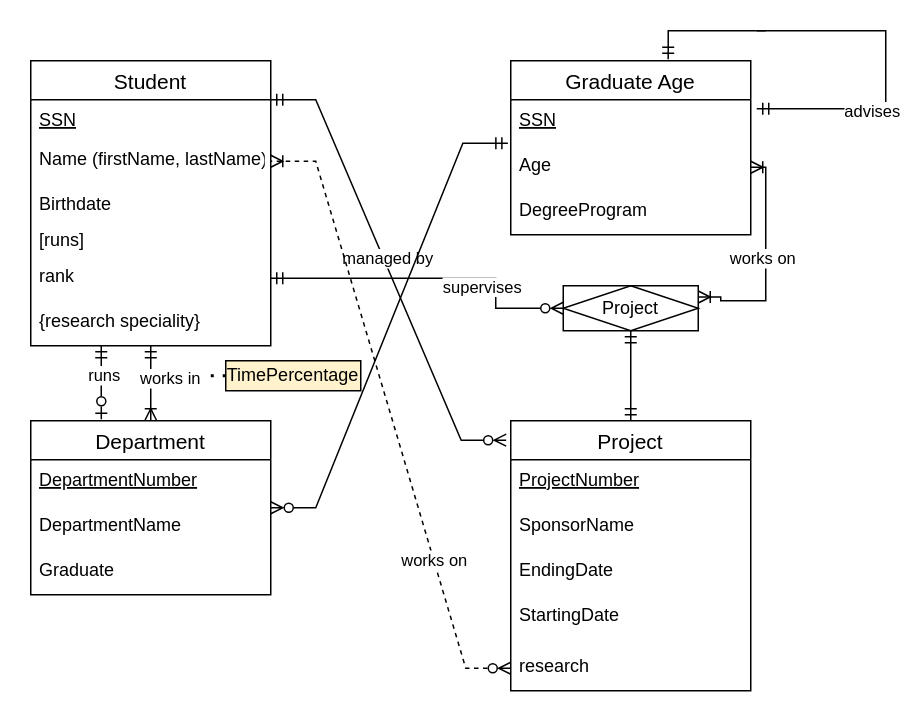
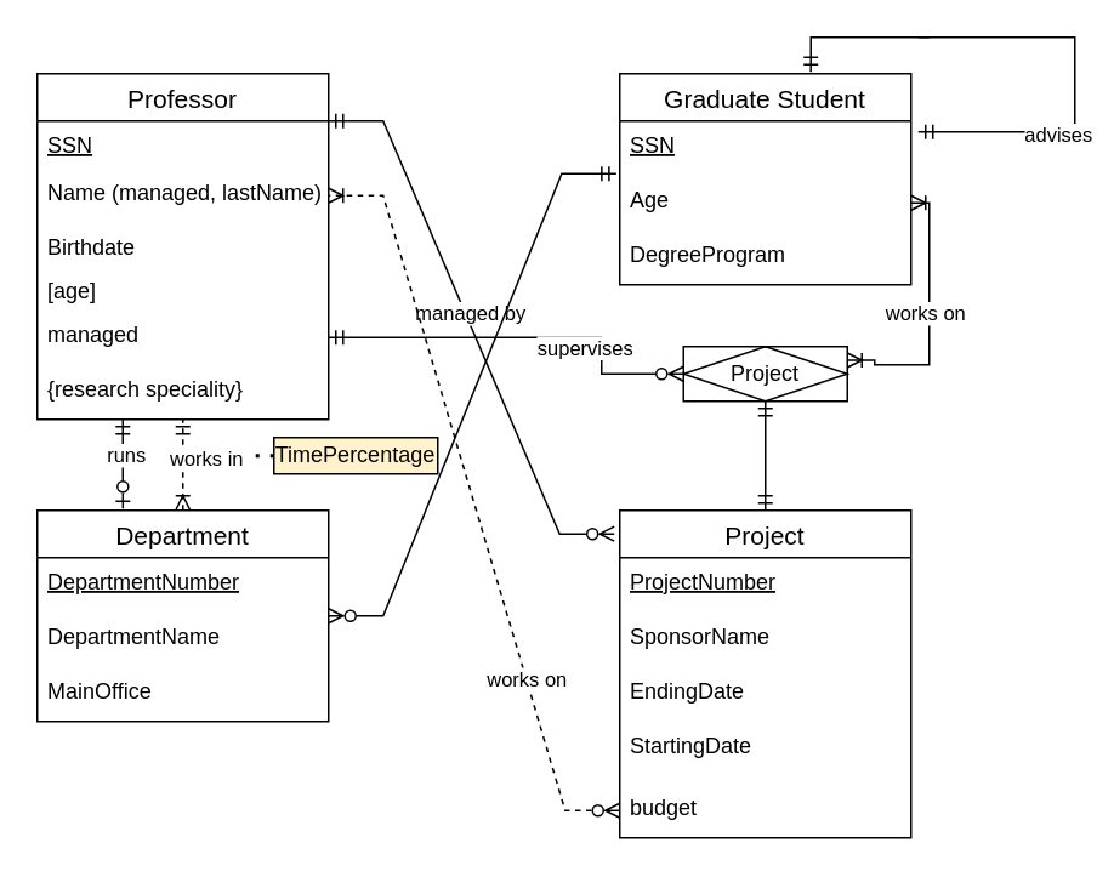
  <mxCell id="0" />
  <mxCell id="1" parent="0" />
- <mxCell id="2" value="Student" style="swimlane;fontStyle=0;childLayout=stackLayout;horizontal=1;startSize=26;horizontalStack=0;resizeParent=1;resizeParentMax=0;resizeLast=0;collapsible=1;marginBottom=0;align=center;fontSize=14;" vertex="1" parent="1"><mxGeometry x="20" y="40" width="160" height="190" as="geometry" /></mxCell>
+ <mxCell id="2" value="Professor" style="swimlane;fontStyle=0;childLayout=stackLayout;horizontal=1;startSize=26;horizontalStack=0;resizeParent=1;resizeParentMax=0;resizeLast=0;collapsible=1;marginBottom=0;align=center;fontSize=14;" vertex="1" parent="1"><mxGeometry x="20" y="40" width="160" height="190" as="geometry" /></mxCell>
  <mxCell id="3" value="SSN&#10;" style="text;strokeColor=none;fillColor=none;spacingLeft=4;spacingRight=4;overflow=hidden;rotatable=0;points=[[0,0.5],[1,0.5]];portConstraint=eastwest;fontSize=12;fontStyle=4" vertex="1" parent="2"><mxGeometry y="26" width="160" height="26" as="geometry" /></mxCell>
- <mxCell id="4" value="Name (firstName, lastName)" style="text;strokeColor=none;fillColor=none;spacingLeft=4;spacingRight=4;overflow=hidden;rotatable=0;points=[[0,0.5],[1,0.5]];portConstraint=eastwest;fontSize=12;" vertex="1" parent="2"><mxGeometry y="52" width="160" height="30" as="geometry" /></mxCell>
+ <mxCell id="4" value="Name (managed, lastName)" style="text;strokeColor=none;fillColor=none;spacingLeft=4;spacingRight=4;overflow=hidden;rotatable=0;points=[[0,0.5],[1,0.5]];portConstraint=eastwest;fontSize=12;" vertex="1" parent="2"><mxGeometry y="52" width="160" height="30" as="geometry" /></mxCell>
  <mxCell id="5" value="Birthdate" style="text;strokeColor=none;fillColor=none;spacingLeft=4;spacingRight=4;overflow=hidden;rotatable=0;points=[[0,0.5],[1,0.5]];portConstraint=eastwest;fontSize=12;" vertex="1" parent="2"><mxGeometry y="82" width="160" height="24" as="geometry" /></mxCell>
- <mxCell id="6" value="[runs]" style="text;strokeColor=none;fillColor=none;spacingLeft=4;spacingRight=4;overflow=hidden;rotatable=0;points=[[0,0.5],[1,0.5]];portConstraint=eastwest;fontSize=12;" vertex="1" parent="2"><mxGeometry y="106" width="160" height="24" as="geometry" /></mxCell>
- <mxCell id="7" value="rank" style="text;strokeColor=none;fillColor=none;spacingLeft=4;spacingRight=4;overflow=hidden;rotatable=0;points=[[0,0.5],[1,0.5]];portConstraint=eastwest;fontSize=12;" vertex="1" parent="2"><mxGeometry y="130" width="160" height="30" as="geometry" /></mxCell>
+ <mxCell id="6" value="[age]" style="text;strokeColor=none;fillColor=none;spacingLeft=4;spacingRight=4;overflow=hidden;rotatable=0;points=[[0,0.5],[1,0.5]];portConstraint=eastwest;fontSize=12;" vertex="1" parent="2"><mxGeometry y="106" width="160" height="24" as="geometry" /></mxCell>
+ <mxCell id="7" value="managed" style="text;strokeColor=none;fillColor=none;spacingLeft=4;spacingRight=4;overflow=hidden;rotatable=0;points=[[0,0.5],[1,0.5]];portConstraint=eastwest;fontSize=12;" vertex="1" parent="2"><mxGeometry y="130" width="160" height="30" as="geometry" /></mxCell>
  <mxCell id="8" value="{research speciality}" style="text;strokeColor=none;fillColor=none;spacingLeft=4;spacingRight=4;overflow=hidden;rotatable=0;points=[[0,0.5],[1,0.5]];portConstraint=eastwest;fontSize=12;" vertex="1" parent="2"><mxGeometry y="160" width="160" height="30" as="geometry" /></mxCell>
  <mxCell id="9" value="Project" style="swimlane;fontStyle=0;childLayout=stackLayout;horizontal=1;startSize=26;horizontalStack=0;resizeParent=1;resizeParentMax=0;resizeLast=0;collapsible=1;marginBottom=0;align=center;fontSize=14;" vertex="1" parent="1"><mxGeometry x="340" y="280" width="160" height="180" as="geometry" /></mxCell>
  <mxCell id="10" value="ProjectNumber" style="text;strokeColor=none;fillColor=none;spacingLeft=4;spacingRight=4;overflow=hidden;rotatable=0;points=[[0,0.5],[1,0.5]];portConstraint=eastwest;fontSize=12;fontStyle=4" vertex="1" parent="9"><mxGeometry y="26" width="160" height="30" as="geometry" /></mxCell>
  <mxCell id="11" value="SponsorName" style="text;strokeColor=none;fillColor=none;spacingLeft=4;spacingRight=4;overflow=hidden;rotatable=0;points=[[0,0.5],[1,0.5]];portConstraint=eastwest;fontSize=12;" vertex="1" parent="9"><mxGeometry y="56" width="160" height="30" as="geometry" /></mxCell>
  <mxCell id="12" value="EndingDate" style="text;strokeColor=none;fillColor=none;spacingLeft=4;spacingRight=4;overflow=hidden;rotatable=0;points=[[0,0.5],[1,0.5]];portConstraint=eastwest;fontSize=12;" vertex="1" parent="9"><mxGeometry y="86" width="160" height="30" as="geometry" /></mxCell>
  <mxCell id="13" value="StartingDate" style="text;strokeColor=none;fillColor=none;spacingLeft=4;spacingRight=4;overflow=hidden;rotatable=0;points=[[0,0.5],[1,0.5]];portConstraint=eastwest;fontSize=12;" vertex="1" parent="9"><mxGeometry y="116" width="160" height="34" as="geometry" /></mxCell>
- <mxCell id="14" value="research" style="text;strokeColor=none;fillColor=none;spacingLeft=4;spacingRight=4;overflow=hidden;rotatable=0;points=[[0,0.5],[1,0.5]];portConstraint=eastwest;fontSize=12;" vertex="1" parent="9"><mxGeometry y="150" width="160" height="30" as="geometry" /></mxCell>
- <mxCell id="15" value="Graduate Age" style="swimlane;fontStyle=0;childLayout=stackLayout;horizontal=1;startSize=26;horizontalStack=0;resizeParent=1;resizeParentMax=0;resizeLast=0;collapsible=1;marginBottom=0;align=center;fontSize=14;" vertex="1" parent="1"><mxGeometry x="340" y="40" width="160" height="116" as="geometry" /></mxCell>
+ <mxCell id="14" value="budget" style="text;strokeColor=none;fillColor=none;spacingLeft=4;spacingRight=4;overflow=hidden;rotatable=0;points=[[0,0.5],[1,0.5]];portConstraint=eastwest;fontSize=12;" vertex="1" parent="9"><mxGeometry y="150" width="160" height="30" as="geometry" /></mxCell>
+ <mxCell id="15" value="Graduate Student" style="swimlane;fontStyle=0;childLayout=stackLayout;horizontal=1;startSize=26;horizontalStack=0;resizeParent=1;resizeParentMax=0;resizeLast=0;collapsible=1;marginBottom=0;align=center;fontSize=14;" vertex="1" parent="1"><mxGeometry x="340" y="40" width="160" height="116" as="geometry" /></mxCell>
  <mxCell id="16" value="SSN" style="text;strokeColor=none;fillColor=none;spacingLeft=4;spacingRight=4;overflow=hidden;rotatable=0;points=[[0,0.5],[1,0.5]];portConstraint=eastwest;fontSize=12;fontStyle=4" vertex="1" parent="15"><mxGeometry y="26" width="160" height="30" as="geometry" /></mxCell>
  <mxCell id="17" value="Age" style="text;strokeColor=none;fillColor=none;spacingLeft=4;spacingRight=4;overflow=hidden;rotatable=0;points=[[0,0.5],[1,0.5]];portConstraint=eastwest;fontSize=12;" vertex="1" parent="15"><mxGeometry y="56" width="160" height="30" as="geometry" /></mxCell>
  <mxCell id="18" value="DegreeProgram" style="text;strokeColor=none;fillColor=none;spacingLeft=4;spacingRight=4;overflow=hidden;rotatable=0;points=[[0,0.5],[1,0.5]];portConstraint=eastwest;fontSize=12;" vertex="1" parent="15"><mxGeometry y="86" width="160" height="30" as="geometry" /></mxCell>
  <mxCell id="19" value="Department" style="swimlane;fontStyle=0;childLayout=stackLayout;horizontal=1;startSize=26;horizontalStack=0;resizeParent=1;resizeParentMax=0;resizeLast=0;collapsible=1;marginBottom=0;align=center;fontSize=14;" vertex="1" parent="1"><mxGeometry x="20" y="280" width="160" height="116" as="geometry" /></mxCell>
  <mxCell id="20" value="DepartmentNumber" style="text;strokeColor=none;fillColor=none;spacingLeft=4;spacingRight=4;overflow=hidden;rotatable=0;points=[[0,0.5],[1,0.5]];portConstraint=eastwest;fontSize=12;fontStyle=4" vertex="1" parent="19"><mxGeometry y="26" width="160" height="30" as="geometry" /></mxCell>
  <mxCell id="21" value="DepartmentName" style="text;strokeColor=none;fillColor=none;spacingLeft=4;spacingRight=4;overflow=hidden;rotatable=0;points=[[0,0.5],[1,0.5]];portConstraint=eastwest;fontSize=12;" vertex="1" parent="19"><mxGeometry y="56" width="160" height="30" as="geometry" /></mxCell>
- <mxCell id="22" value="Graduate" style="text;strokeColor=none;fillColor=none;spacingLeft=4;spacingRight=4;overflow=hidden;rotatable=0;points=[[0,0.5],[1,0.5]];portConstraint=eastwest;fontSize=12;" vertex="1" parent="19"><mxGeometry y="86" width="160" height="30" as="geometry" /></mxCell>
+ <mxCell id="22" value="MainOffice" style="text;strokeColor=none;fillColor=none;spacingLeft=4;spacingRight=4;overflow=hidden;rotatable=0;points=[[0,0.5],[1,0.5]];portConstraint=eastwest;fontSize=12;" vertex="1" parent="19"><mxGeometry y="86" width="160" height="30" as="geometry" /></mxCell>
  <mxCell id="23" value="" style="edgeStyle=entityRelationEdgeStyle;fontSize=12;html=1;endArrow=ERzeroToMany;endFill=0;rounded=0;entryX=-0.019;entryY=0.072;entryDx=0;entryDy=0;entryPerimeter=0;startArrow=ERmandOne;startFill=0;" edge="1" parent="1" target="9"><mxGeometry width="100" height="100" relative="1" as="geometry"><mxPoint x="180" y="66" as="sourcePoint" /><mxPoint x="330" y="280" as="targetPoint" /></mxGeometry></mxCell>
  <mxCell id="24" value="managed by" style="edgeLabel;html=1;align=center;verticalAlign=middle;resizable=0;points=[];" vertex="1" connectable="0" parent="23"><mxGeometry x="-0.049" y="2" relative="1" as="geometry"><mxPoint as="offset" /></mxGeometry></mxCell>
  <mxCell id="25" value="" style="edgeStyle=orthogonalEdgeStyle;fontSize=12;html=1;endArrow=ERoneToMany;startArrow=ERoneToMany;rounded=0;startFill=0;entryX=1;entryY=0.5;entryDx=0;entryDy=0;endFill=0;exitX=1;exitY=0.25;exitDx=0;exitDy=0;" edge="1" parent="1" source="40" target="17"><mxGeometry width="100" height="100" relative="1" as="geometry"><mxPoint x="480" y="210" as="sourcePoint" /><mxPoint x="620" y="90" as="targetPoint" /><Array as="points"><mxPoint x="480" y="198" /><mxPoint x="480" y="200" /><mxPoint x="510" y="200" /><mxPoint x="510" y="111" /></Array></mxGeometry></mxCell>
  <mxCell id="26" value="works on" style="edgeLabel;html=1;align=center;verticalAlign=middle;resizable=0;points=[];" vertex="1" connectable="0" parent="25"><mxGeometry x="0.036" y="3" relative="1" as="geometry"><mxPoint as="offset" /></mxGeometry></mxCell>
- <mxCell id="27" value="" style="fontSize=12;html=1;endArrow=ERmandOne;startArrow=ERoneToMany;rounded=0;startFill=0;exitX=0.5;exitY=0;exitDx=0;exitDy=0;" edge="1" parent="1" source="19" target="8"><mxGeometry width="100" height="100" relative="1" as="geometry"><mxPoint x="98" y="280" as="sourcePoint" /><mxPoint x="440" y="300" as="targetPoint" /><Array as="points" /></mxGeometry></mxCell>
+ <mxCell id="27" value="" style="fontSize=12;html=1;endArrow=ERmandOne;startArrow=ERoneToMany;rounded=0;startFill=0;exitX=0.5;exitY=0;exitDx=0;exitDy=0;dashed=1;" edge="1" parent="1" source="19" target="8"><mxGeometry width="100" height="100" relative="1" as="geometry"><mxPoint x="98" y="280" as="sourcePoint" /><mxPoint x="440" y="300" as="targetPoint" /><Array as="points" /></mxGeometry></mxCell>
  <mxCell id="28" value="works in" style="edgeLabel;html=1;align=center;verticalAlign=middle;resizable=0;points=[];" vertex="1" connectable="0" parent="27"><mxGeometry x="0.451" relative="1" as="geometry"><mxPoint x="12" y="7" as="offset" /></mxGeometry></mxCell>
  <mxCell id="29" value="" style="endArrow=none;dashed=1;html=1;dashPattern=1 3;strokeWidth=2;rounded=0;" edge="1" parent="1"><mxGeometry width="50" height="50" relative="1" as="geometry"><mxPoint x="140" y="250" as="sourcePoint" /><mxPoint x="150" y="250" as="targetPoint" /></mxGeometry></mxCell>
  <mxCell id="30" value="TimePercentage" style="rounded=0;whiteSpace=wrap;html=1;fillColor=#fff2cc;" vertex="1" parent="1"><mxGeometry x="150" y="240" width="90" height="20" as="geometry" /></mxCell>
  <mxCell id="31" value="" style="fontSize=12;html=1;endArrow=ERmandOne;startArrow=none;rounded=0;entryX=0.656;entryY=-0.009;entryDx=0;entryDy=0;entryPerimeter=0;endFill=0;startFill=0;edgeStyle=orthogonalEdgeStyle;" edge="1" parent="1" target="15"><mxGeometry width="100" height="100" relative="1" as="geometry"><mxPoint x="510" y="20" as="sourcePoint" /><mxPoint x="440" y="290" as="targetPoint" /><Array as="points"><mxPoint x="500" y="20" /><mxPoint x="445" y="20" /></Array></mxGeometry></mxCell>
  <mxCell id="32" value="" style="fontSize=12;html=1;endArrow=ERmandOne;startArrow=none;rounded=0;entryX=1.025;entryY=0.2;entryDx=0;entryDy=0;entryPerimeter=0;endFill=0;startFill=0;edgeStyle=orthogonalEdgeStyle;" edge="1" parent="1" target="16"><mxGeometry width="100" height="100" relative="1" as="geometry"><mxPoint x="504" y="20" as="sourcePoint" /><mxPoint x="454.96" y="48.956" as="targetPoint" /><Array as="points"><mxPoint x="590" y="20" /><mxPoint x="590" y="72" /></Array></mxGeometry></mxCell>
  <mxCell id="33" value="advises" style="edgeLabel;html=1;align=center;verticalAlign=middle;resizable=0;points=[];" vertex="1" connectable="0" parent="32"><mxGeometry x="0.264" y="1" relative="1" as="geometry"><mxPoint x="-6" as="offset" /></mxGeometry></mxCell>
  <mxCell id="34" value="" style="edgeStyle=entityRelationEdgeStyle;fontSize=12;html=1;endArrow=ERoneToMany;rounded=0;entryX=1;entryY=0.5;entryDx=0;entryDy=0;exitX=0;exitY=0.5;exitDx=0;exitDy=0;startArrow=ERzeroToMany;startFill=0;dashed=1;" edge="1" parent="1" source="14" target="4"><mxGeometry width="100" height="100" relative="1" as="geometry"><mxPoint x="280" y="320" as="sourcePoint" /><mxPoint x="420" y="320" as="targetPoint" /></mxGeometry></mxCell>
  <mxCell id="35" value="works on" style="edgeLabel;html=1;align=center;verticalAlign=middle;resizable=0;points=[];" vertex="1" connectable="0" parent="34"><mxGeometry x="-0.485" relative="1" as="geometry"><mxPoint as="offset" /></mxGeometry></mxCell>
  <mxCell id="36" value="" style="fontSize=12;html=1;endArrow=ERmandOne;rounded=0;exitX=0.294;exitY=-0.009;exitDx=0;exitDy=0;exitPerimeter=0;startArrow=ERzeroToOne;startFill=0;" edge="1" parent="1" source="19"><mxGeometry width="100" height="100" relative="1" as="geometry"><mxPoint x="320" y="400" as="sourcePoint" /><mxPoint x="67" y="230" as="targetPoint" /></mxGeometry></mxCell>
  <mxCell id="37" value="runs" style="edgeLabel;html=1;align=center;verticalAlign=middle;resizable=0;points=[];" vertex="1" connectable="0" parent="36"><mxGeometry x="-0.389" y="-1" relative="1" as="geometry"><mxPoint y="-14" as="offset" /></mxGeometry></mxCell>
  <mxCell id="38" value="" style="edgeStyle=orthogonalEdgeStyle;fontSize=12;html=1;endArrow=ERmandOne;rounded=0;entryX=1;entryY=0.5;entryDx=0;entryDy=0;startArrow=ERzeroToMany;startFill=0;exitX=0;exitY=0.5;exitDx=0;exitDy=0;" edge="1" parent="1" source="40" target="7"><mxGeometry width="100" height="100" relative="1" as="geometry"><mxPoint x="300" y="240" as="sourcePoint" /><mxPoint x="420" y="300" as="targetPoint" /><Array as="points"><mxPoint x="330" y="205" /><mxPoint x="330" y="185" /></Array></mxGeometry></mxCell>
  <mxCell id="39" value="supervises" style="edgeLabel;html=1;align=center;verticalAlign=middle;resizable=0;points=[];" vertex="1" connectable="0" parent="38"><mxGeometry x="-0.347" y="-1" relative="1" as="geometry"><mxPoint x="-5" y="6" as="offset" /></mxGeometry></mxCell>
  <mxCell id="40" value="Project" style="shape=associativeEntity;whiteSpace=wrap;html=1;align=center;" vertex="1" parent="1"><mxGeometry x="375" y="190" width="90" height="30" as="geometry" /></mxCell>
  <mxCell id="41" value="" style="edgeStyle=entityRelationEdgeStyle;fontSize=12;html=1;endArrow=ERmandOne;rounded=0;entryX=-0.012;entryY=-0.033;entryDx=0;entryDy=0;entryPerimeter=0;startArrow=ERzeroToMany;startFill=0;" edge="1" parent="1" target="17"><mxGeometry width="100" height="100" relative="1" as="geometry"><mxPoint x="180" y="338" as="sourcePoint" /><mxPoint x="420" y="310" as="targetPoint" /></mxGeometry></mxCell>
  <mxCell id="42" value="" style="fontSize=12;html=1;endArrow=ERmandOne;startArrow=ERmandOne;rounded=0;entryX=0.5;entryY=1;entryDx=0;entryDy=0;exitX=0.5;exitY=0;exitDx=0;exitDy=0;" edge="1" parent="1" source="9" target="40"><mxGeometry width="100" height="100" relative="1" as="geometry"><mxPoint x="320" y="410" as="sourcePoint" /><mxPoint x="420" y="310" as="targetPoint" /></mxGeometry></mxCell>
